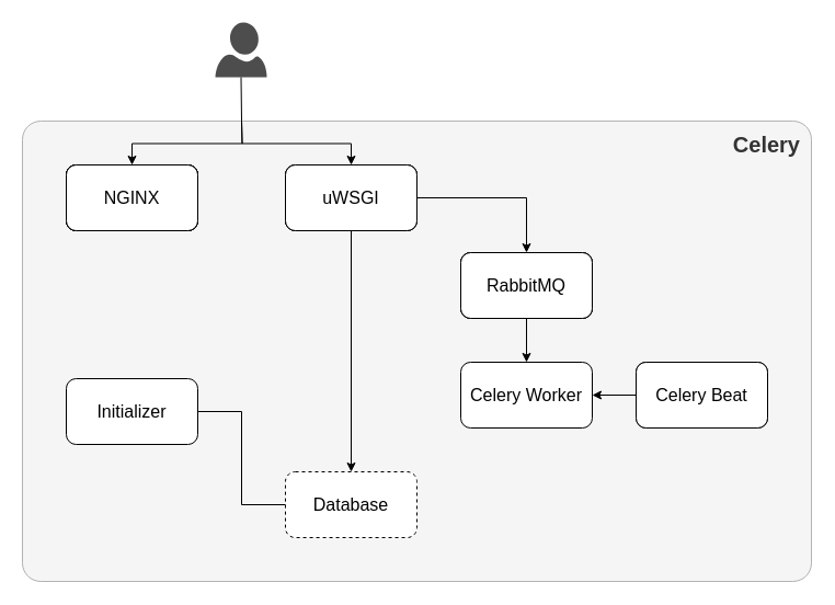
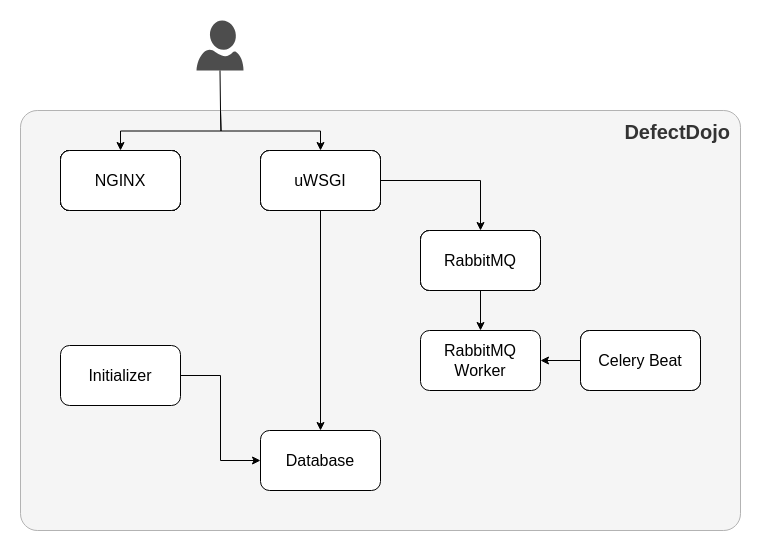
  <mxCell id="0" />
  <mxCell id="1" parent="0" />
- <mxCell id="2" value="&lt;b style=&quot;font-size: 20px;&quot;&gt;Celery&lt;/b&gt;" style="rounded=1;whiteSpace=wrap;html=1;arcSize=4;fillColor=#f5f5f5;fontSize=20;align=right;verticalAlign=top;spacing=5;spacingRight=5;fontColor=#333333;strokeColor=#B3B3B3;" parent="1" vertex="1"><mxGeometry x="20" y="110" width="720" height="420" as="geometry" /></mxCell>
+ <mxCell id="2" value="&lt;b style=&quot;font-size: 20px;&quot;&gt;DefectDojo&lt;/b&gt;" style="rounded=1;whiteSpace=wrap;html=1;arcSize=4;fillColor=#f5f5f5;fontSize=20;align=right;verticalAlign=top;spacing=5;spacingRight=5;fontColor=#333333;strokeColor=#B3B3B3;" parent="1" vertex="1"><mxGeometry x="20" y="110" width="720" height="420" as="geometry" /></mxCell>
  <mxCell id="3" value="NGINX" style="rounded=1;whiteSpace=wrap;html=1;fontSize=16;" parent="1" vertex="1"><mxGeometry x="60" y="150" width="120" height="60" as="geometry" /></mxCell>
  <mxCell id="4" style="edgeStyle=orthogonalEdgeStyle;rounded=0;orthogonalLoop=1;jettySize=auto;html=1;exitX=1;exitY=0.5;exitDx=0;exitDy=0;entryX=0.5;entryY=0;entryDx=0;entryDy=0;fontSize=16;" parent="1" source="5" target="14" edge="1"><mxGeometry relative="1" as="geometry" /></mxCell>
  <mxCell id="5" value="uWSGI" style="rounded=1;whiteSpace=wrap;html=1;fontSize=16;" parent="1" vertex="1"><mxGeometry x="260" y="150" width="120" height="60" as="geometry" /></mxCell>
- <mxCell id="6" value="Database" style="rounded=1;whiteSpace=wrap;html=1;fontSize=16;dashed=1;" parent="1" vertex="1"><mxGeometry x="260" y="430" width="120" height="60" as="geometry" /></mxCell>
- <mxCell id="7" value="Celery Worker" style="rounded=1;whiteSpace=wrap;html=1;fontSize=16;" parent="1" vertex="1"><mxGeometry x="420" y="330" width="120" height="60" as="geometry" /></mxCell>
+ <mxCell id="6" value="Database" style="rounded=1;whiteSpace=wrap;html=1;fontSize=16;" parent="1" vertex="1"><mxGeometry x="260" y="430" width="120" height="60" as="geometry" /></mxCell>
+ <mxCell id="7" value="RabbitMQ Worker" style="rounded=1;whiteSpace=wrap;html=1;fontSize=16;" parent="1" vertex="1"><mxGeometry x="420" y="330" width="120" height="60" as="geometry" /></mxCell>
  <mxCell id="8" value="Celery Beat" style="rounded=1;whiteSpace=wrap;html=1;fontSize=16;" parent="1" vertex="1"><mxGeometry x="580" y="330" width="120" height="60" as="geometry" /></mxCell>
  <mxCell id="9" value="" style="aspect=fixed;pointerEvents=1;shadow=0;dashed=0;html=1;strokeColor=none;labelPosition=center;verticalLabelPosition=bottom;verticalAlign=top;align=center;shape=mxgraph.azure.user;fontSize=16;fillColor=#4D4D4D;" parent="1" vertex="1"><mxGeometry x="196" y="20" width="47" height="50" as="geometry" /></mxCell>
  <mxCell id="10" value="" style="endArrow=none;html=1;exitX=0.5;exitY=0;exitDx=0;exitDy=0;endFill=0;startArrow=classic;startFill=1;fontSize=16;edgeStyle=orthogonalEdgeStyle;rounded=0;entryX=0.5;entryY=1;entryDx=0;entryDy=0;" parent="1" source="3" edge="1"><mxGeometry width="50" height="50" relative="1" as="geometry"><mxPoint x="170" y="290" as="sourcePoint" /><mxPoint x="220" y="110" as="targetPoint" /></mxGeometry></mxCell>
  <mxCell id="11" value="" style="endArrow=none;html=1;exitX=0.5;exitY=0;exitDx=0;exitDy=0;endFill=0;startArrow=classic;startFill=1;fontSize=16;edgeStyle=orthogonalEdgeStyle;rounded=0;entryX=0.5;entryY=1;entryDx=0;entryDy=0;" parent="1" source="5" edge="1"><mxGeometry width="50" height="50" relative="1" as="geometry"><mxPoint x="130" y="160" as="sourcePoint" /><mxPoint x="220" y="110" as="targetPoint" /></mxGeometry></mxCell>
  <mxCell id="12" value="" style="endArrow=none;html=1;exitX=0.5;exitY=0;exitDx=0;exitDy=0;endFill=0;startArrow=classic;startFill=1;entryX=0.5;entryY=1;entryDx=0;entryDy=0;fontSize=16;" parent="1" source="6" target="5" edge="1"><mxGeometry width="50" height="50" relative="1" as="geometry"><mxPoint x="330" y="160" as="sourcePoint" /><mxPoint x="230" y="120" as="targetPoint" /></mxGeometry></mxCell>
  <mxCell id="13" style="edgeStyle=orthogonalEdgeStyle;rounded=0;orthogonalLoop=1;jettySize=auto;html=1;exitX=0.5;exitY=1;exitDx=0;exitDy=0;entryX=0.5;entryY=0;entryDx=0;entryDy=0;fontSize=16;" parent="1" source="14" target="7" edge="1"><mxGeometry relative="1" as="geometry" /></mxCell>
  <mxCell id="14" value="RabbitMQ" style="rounded=1;whiteSpace=wrap;html=1;fontSize=16;" parent="1" vertex="1"><mxGeometry x="420" y="230" width="120" height="60" as="geometry" /></mxCell>
  <mxCell id="15" style="edgeStyle=orthogonalEdgeStyle;rounded=0;orthogonalLoop=1;jettySize=auto;html=1;exitX=0;exitY=0.5;exitDx=0;exitDy=0;entryX=1;entryY=0.5;entryDx=0;entryDy=0;fontSize=16;" parent="1" source="8" target="7" edge="1"><mxGeometry relative="1" as="geometry"><mxPoint x="490" y="300" as="sourcePoint" /><mxPoint x="490" y="340" as="targetPoint" /></mxGeometry></mxCell>
  <mxCell id="16" value="NGINX" style="rounded=1;whiteSpace=wrap;html=1;fontSize=16;" parent="1" vertex="1"><mxGeometry x="60" y="150" width="120" height="60" as="geometry" /></mxCell>
  <mxCell id="17" value="uWSGI" style="rounded=1;whiteSpace=wrap;html=1;fontSize=16;" parent="1" vertex="1"><mxGeometry x="260" y="150" width="120" height="60" as="geometry" /></mxCell>
  <mxCell id="18" value="RabbitMQ" style="rounded=1;whiteSpace=wrap;html=1;fontSize=16;" parent="1" vertex="1"><mxGeometry x="420" y="230" width="120" height="60" as="geometry" /></mxCell>
  <mxCell id="19" value="NGINX" style="rounded=1;whiteSpace=wrap;html=1;fontSize=16;" parent="1" vertex="1"><mxGeometry x="60" y="150" width="120" height="60" as="geometry" /></mxCell>
  <mxCell id="20" value="uWSGI" style="rounded=1;whiteSpace=wrap;html=1;fontSize=16;" parent="1" vertex="1"><mxGeometry x="260" y="150" width="120" height="60" as="geometry" /></mxCell>
  <mxCell id="21" value="RabbitMQ" style="rounded=1;whiteSpace=wrap;html=1;fontSize=16;" parent="1" vertex="1"><mxGeometry x="420" y="230" width="120" height="60" as="geometry" /></mxCell>
  <mxCell id="22" value="Celery Beat" style="rounded=1;whiteSpace=wrap;html=1;fontSize=16;" parent="1" vertex="1"><mxGeometry x="580" y="330" width="120" height="60" as="geometry" /></mxCell>
  <mxCell id="23" value="" style="endArrow=none;html=1;endFill=0;startArrow=none;startFill=0;fontSize=16;entryX=0.5;entryY=1;entryDx=0;entryDy=0;entryPerimeter=0;exitX=0.5;exitY=1;exitDx=0;exitDy=0;" parent="1" target="9" edge="1"><mxGeometry width="50" height="50" relative="1" as="geometry"><mxPoint x="220" y="110" as="sourcePoint" /><mxPoint x="230" y="120" as="targetPoint" /></mxGeometry></mxCell>
  <mxCell id="24" value="NGINX" style="rounded=1;whiteSpace=wrap;html=1;fontSize=16;" parent="1" vertex="1"><mxGeometry x="60" y="150" width="120" height="60" as="geometry" /></mxCell>
  <mxCell id="25" value="NGINX" style="rounded=1;whiteSpace=wrap;html=1;fontSize=16;" parent="1" vertex="1"><mxGeometry x="60" y="150" width="120" height="60" as="geometry" /></mxCell>
  <mxCell id="26" value="Initializer" style="rounded=1;whiteSpace=wrap;html=1;fontSize=16;" vertex="1" parent="1"><mxGeometry x="60" y="345" width="120" height="60" as="geometry" /></mxCell>
- <mxCell id="27" style="edgeStyle=orthogonalEdgeStyle;rounded=0;orthogonalLoop=1;jettySize=auto;html=1;exitX=1;exitY=0.5;exitDx=0;exitDy=0;entryX=0;entryY=0.5;entryDx=0;entryDy=0;fontSize=16;endArrow=none;" edge="1" parent="1" source="26" target="6"><mxGeometry relative="1" as="geometry"><mxPoint x="490" y="300" as="sourcePoint" /><mxPoint x="490" y="340" as="targetPoint" /></mxGeometry></mxCell>
+ <mxCell id="27" style="edgeStyle=orthogonalEdgeStyle;rounded=0;orthogonalLoop=1;jettySize=auto;html=1;exitX=1;exitY=0.5;exitDx=0;exitDy=0;entryX=0;entryY=0.5;entryDx=0;entryDy=0;fontSize=16;" edge="1" parent="1" source="26" target="6"><mxGeometry relative="1" as="geometry"><mxPoint x="490" y="300" as="sourcePoint" /><mxPoint x="490" y="340" as="targetPoint" /></mxGeometry></mxCell>
